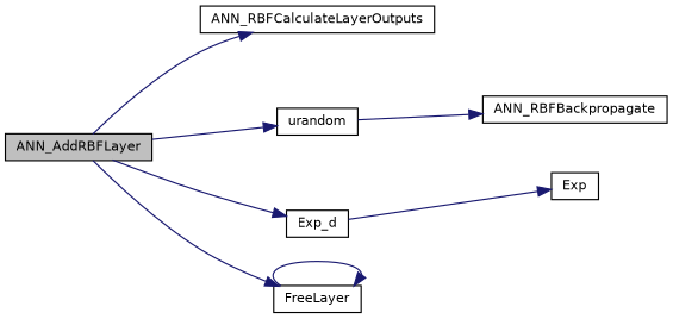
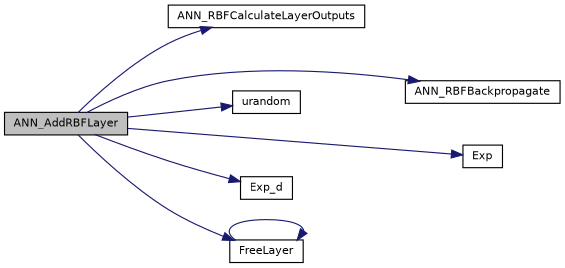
  digraph {
    rankdir=LR
    node [color=black fillcolor=white fontname=Helvetica fontsize=10 shape=record style=filled]
    edge [color=midnightblue fontname=Helvetica fontsize=10 labelfontname=Helvetica labelfontsize=10 style=solid]
    n1 [fillcolor=grey75 fontcolor=black height=0.2 label=ANN_AddRBFLayer width=0.4]
    n2 [height=0.2 label=ANN_RBFCalculateLayerOutputs width=0.4]
    n3 [height=0.2 label=ANN_RBFBackpropagate width=0.4]
    n4 [height=0.2 label=Exp width=0.4]
    n5 [height=0.2 label=Exp_d width=0.4]
    n6 [height=0.2 label=urandom width=0.4]
    n7 [height=0.2 label=FreeLayer width=0.4]
    n1 -> n2
-   n6 -> n3
-   n5 -> n4
+   n1 -> n3
+   n1 -> n4
    n1 -> n5
    n1 -> n6
    n1 -> n7
    n7 -> n7
  }
